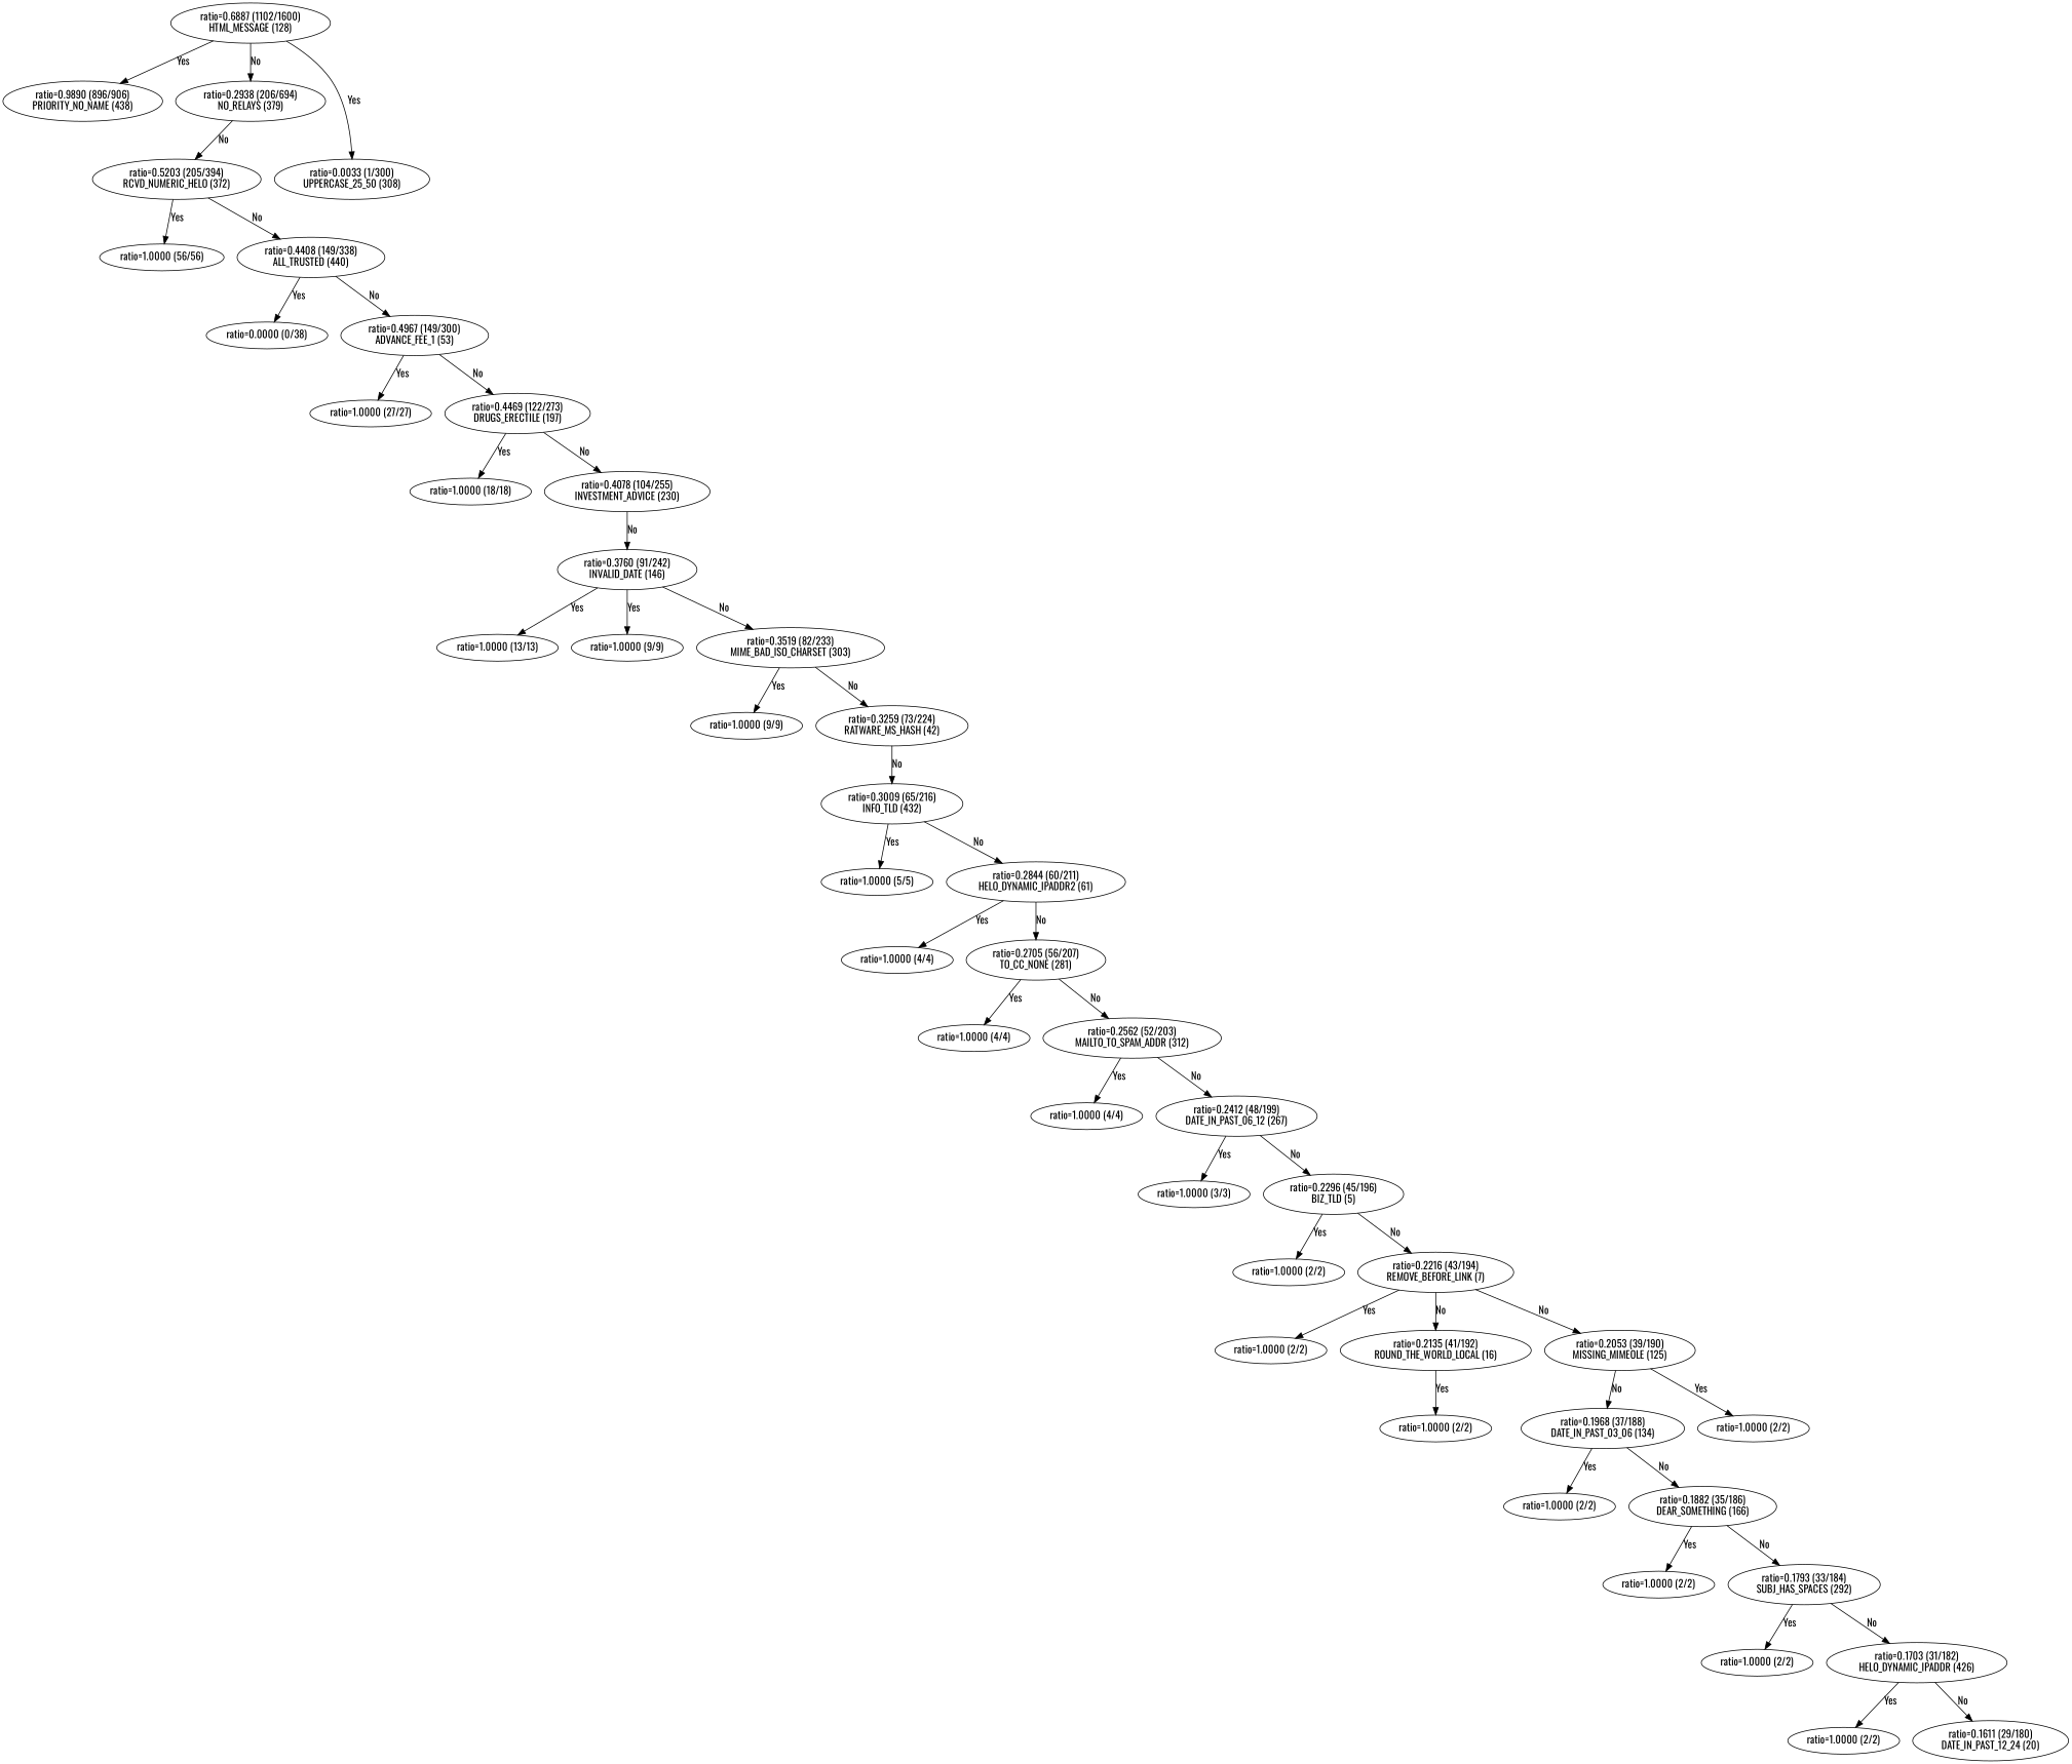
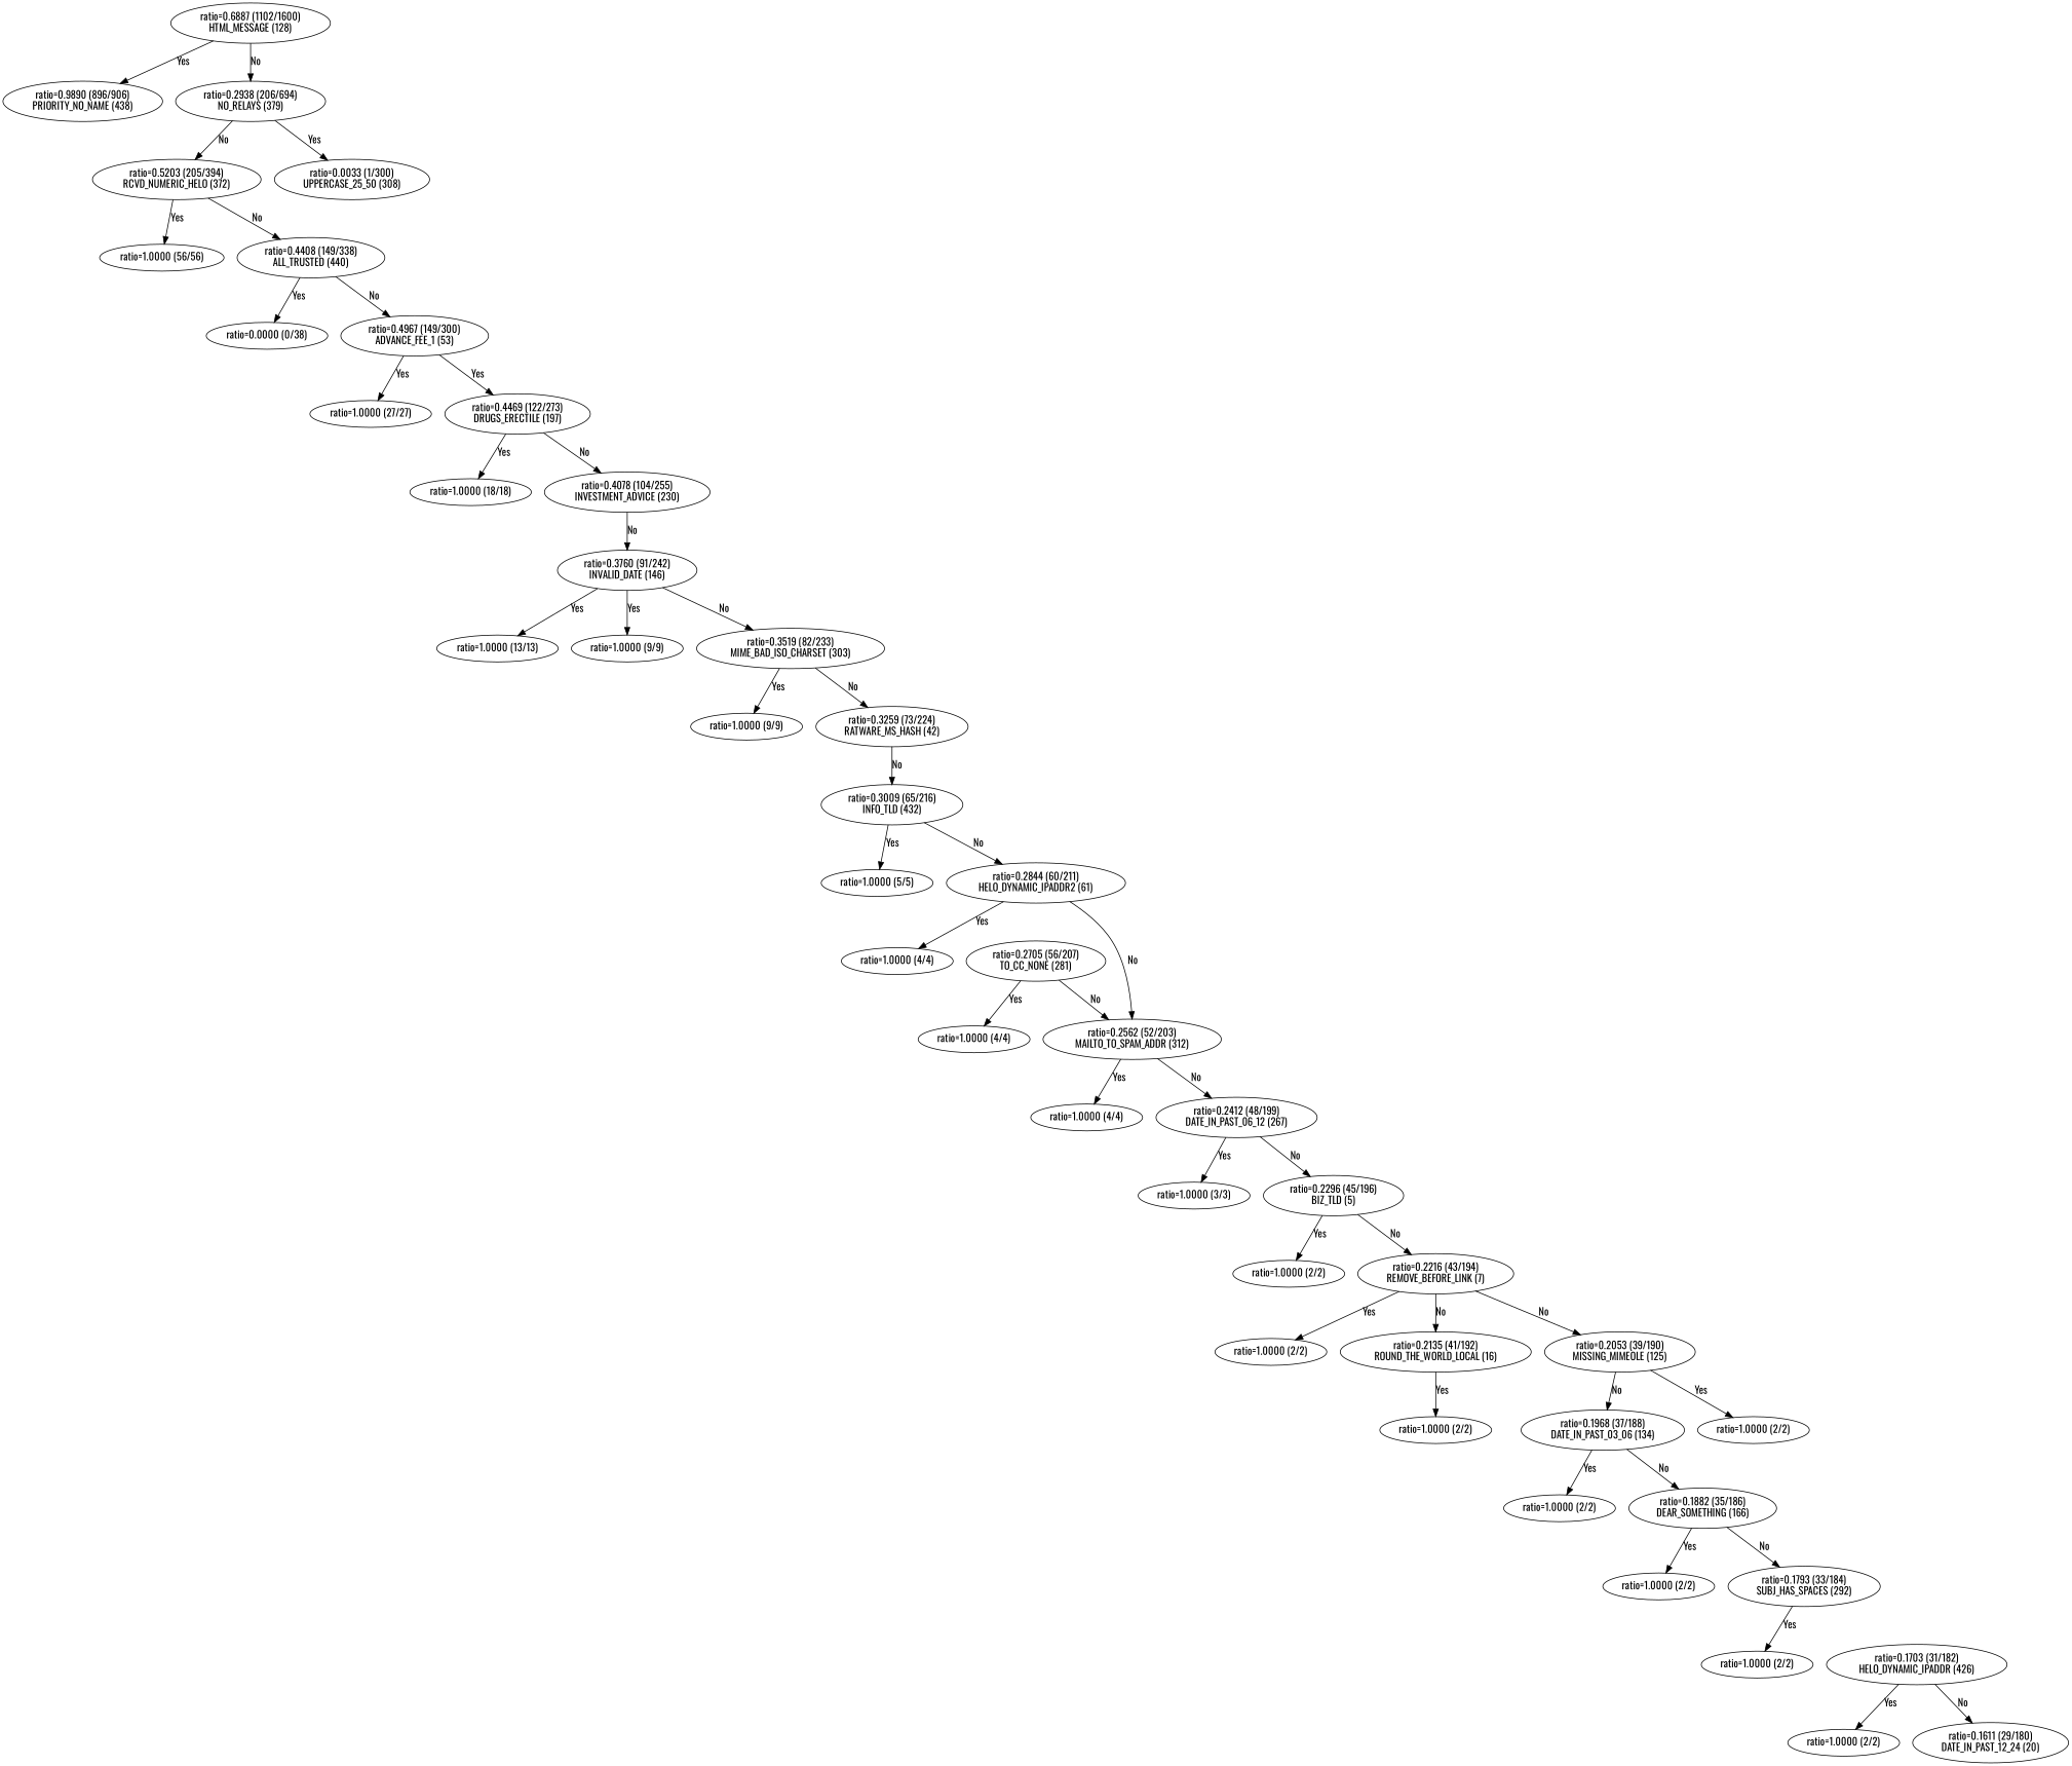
  digraph {
    fontname=Oswald
    node [fontname=Oswald]
    edge [fontname=Oswald]
    n1 [label="ratio=0.6887 (1102/1600)\nHTML_MESSAGE (128)"]
    n2 [label="ratio=0.9890 (896/906)\nPRIORITY_NO_NAME (438)"]
    n3 [label="ratio=0.2938 (206/694)\nNO_RELAYS (379)"]
    n4 [label="ratio=0.0033 (1/300)\nUPPERCASE_25_50 (308)"]
    n5 [label="ratio=0.5203 (205/394)\nRCVD_NUMERIC_HELO (372)"]
    n6 [label="ratio=1.0000 (56/56)\n"]
    n7 [label="ratio=0.4408 (149/338)\nALL_TRUSTED (440)"]
    n8 [label="ratio=0.0000 (0/38)\n"]
    n9 [label="ratio=0.4967 (149/300)\nADVANCE_FEE_1 (53)"]
    n10 [label="ratio=1.0000 (27/27)\n"]
    n11 [label="ratio=0.4469 (122/273)\nDRUGS_ERECTILE (197)"]
    n12 [label="ratio=1.0000 (18/18)\n"]
    n13 [label="ratio=0.4078 (104/255)\nINVESTMENT_ADVICE (230)"]
    n14 [label="ratio=0.3760 (91/242)\nINVALID_DATE (146)"]
    n15 [label="ratio=1.0000 (13/13)\n"]
    n16 [label="ratio=1.0000 (9/9)\n"]
    n17 [label="ratio=0.3519 (82/233)\nMIME_BAD_ISO_CHARSET (303)"]
    n18 [label="ratio=1.0000 (9/9)\n"]
    n19 [label="ratio=0.3259 (73/224)\nRATWARE_MS_HASH (42)"]
    n20 [label="ratio=0.3009 (65/216)\nINFO_TLD (432)"]
    n21 [label="ratio=1.0000 (5/5)\n"]
    n22 [label="ratio=0.2844 (60/211)\nHELO_DYNAMIC_IPADDR2 (61)"]
    n23 [label="ratio=1.0000 (4/4)\n"]
    n24 [label="ratio=0.2705 (56/207)\nTO_CC_NONE (281)"]
    n25 [label="ratio=1.0000 (4/4)\n"]
    n26 [label="ratio=0.2562 (52/203)\nMAILTO_TO_SPAM_ADDR (312)"]
    n27 [label="ratio=1.0000 (4/4)\n"]
    n28 [label="ratio=0.2412 (48/199)\nDATE_IN_PAST_06_12 (267)"]
    n29 [label="ratio=1.0000 (3/3)\n"]
    n30 [label="ratio=0.2296 (45/196)\nBIZ_TLD (5)"]
    n31 [label="ratio=1.0000 (2/2)\n"]
    n32 [label="ratio=0.2216 (43/194)\nREMOVE_BEFORE_LINK (7)"]
    n33 [label="ratio=1.0000 (2/2)\n"]
    n34 [label="ratio=0.2135 (41/192)\nROUND_THE_WORLD_LOCAL (16)"]
    n35 [label="ratio=0.2053 (39/190)\nMISSING_MIMEOLE (125)"]
    n36 [label="ratio=1.0000 (2/2)\n"]
    n37 [label="ratio=1.0000 (2/2)\n"]
    n38 [label="ratio=0.1968 (37/188)\nDATE_IN_PAST_03_06 (134)"]
    n39 [label="ratio=1.0000 (2/2)\n"]
    n40 [label="ratio=0.1882 (35/186)\nDEAR_SOMETHING (166)"]
    n41 [label="ratio=1.0000 (2/2)\n"]
    n42 [label="ratio=0.1793 (33/184)\nSUBJ_HAS_SPACES (292)"]
    n43 [label="ratio=1.0000 (2/2)\n"]
    n44 [label="ratio=0.1703 (31/182)\nHELO_DYNAMIC_IPADDR (426)"]
    n45 [label="ratio=1.0000 (2/2)\n"]
    n46 [label="ratio=0.1611 (29/180)\nDATE_IN_PAST_12_24 (20)"]
    n1 -> n2 [label=Yes]
    n1 -> n3 [label=No]
-   n1 -> n4 [label=Yes]
+   n3 -> n4 [label=Yes]
    n3 -> n5 [label=No]
    n5 -> n6 [label=Yes]
    n5 -> n7 [label=No]
    n7 -> n8 [label=Yes]
    n7 -> n9 [label=No]
    n9 -> n10 [label=Yes]
-   n9 -> n11 [label=No]
+   n9 -> n11 [label=Yes]
    n11 -> n12 [label=Yes]
    n11 -> n13 [label=No]
    n13 -> n14 [label=No]
    n14 -> n15 [label=Yes]
    n14 -> n16 [label=Yes]
    n14 -> n17 [label=No]
    n17 -> n18 [label=Yes]
    n17 -> n19 [label=No]
    n19 -> n20 [label=No]
    n20 -> n21 [label=Yes]
    n20 -> n22 [label=No]
    n22 -> n23 [label=Yes]
-   n22 -> n24 [label=No]
+   n22 -> n26 [label=No]
    n24 -> n25 [label=Yes]
    n24 -> n26 [label=No]
    n26 -> n27 [label=Yes]
    n26 -> n28 [label=No]
    n28 -> n29 [label=Yes]
    n28 -> n30 [label=No]
    n30 -> n31 [label=Yes]
    n30 -> n32 [label=No]
    n32 -> n33 [label=Yes]
    n32 -> n34 [label=No]
    n32 -> n35 [label=No]
    n34 -> n36 [label=Yes]
    n35 -> n37 [label=Yes]
    n35 -> n38 [label=No]
    n38 -> n39 [label=Yes]
    n38 -> n40 [label=No]
    n40 -> n41 [label=Yes]
    n40 -> n42 [label=No]
    n42 -> n43 [label=Yes]
-   n42 -> n44 [label=No]
    n44 -> n45 [label=Yes]
    n44 -> n46 [label=No]
  }
